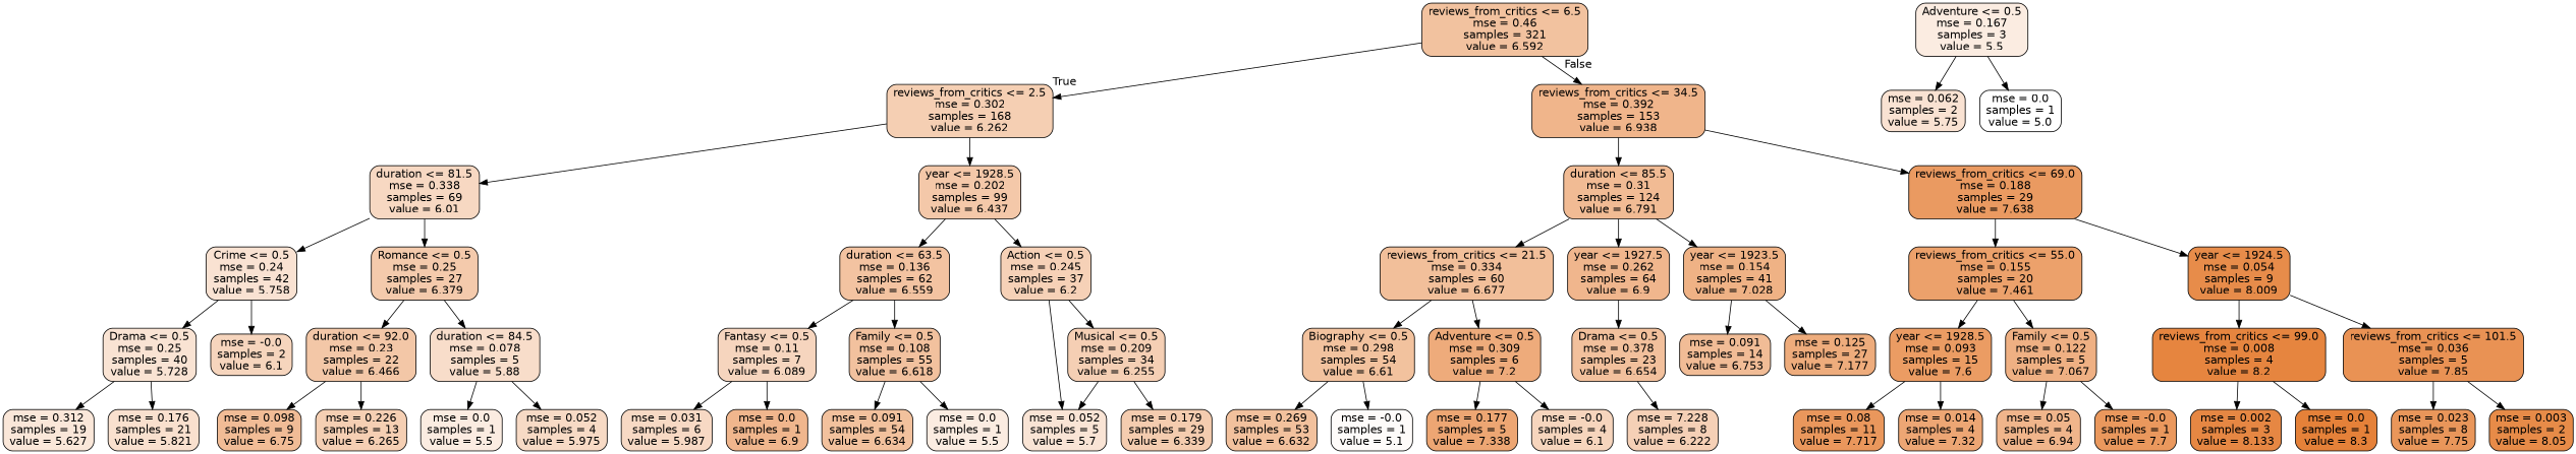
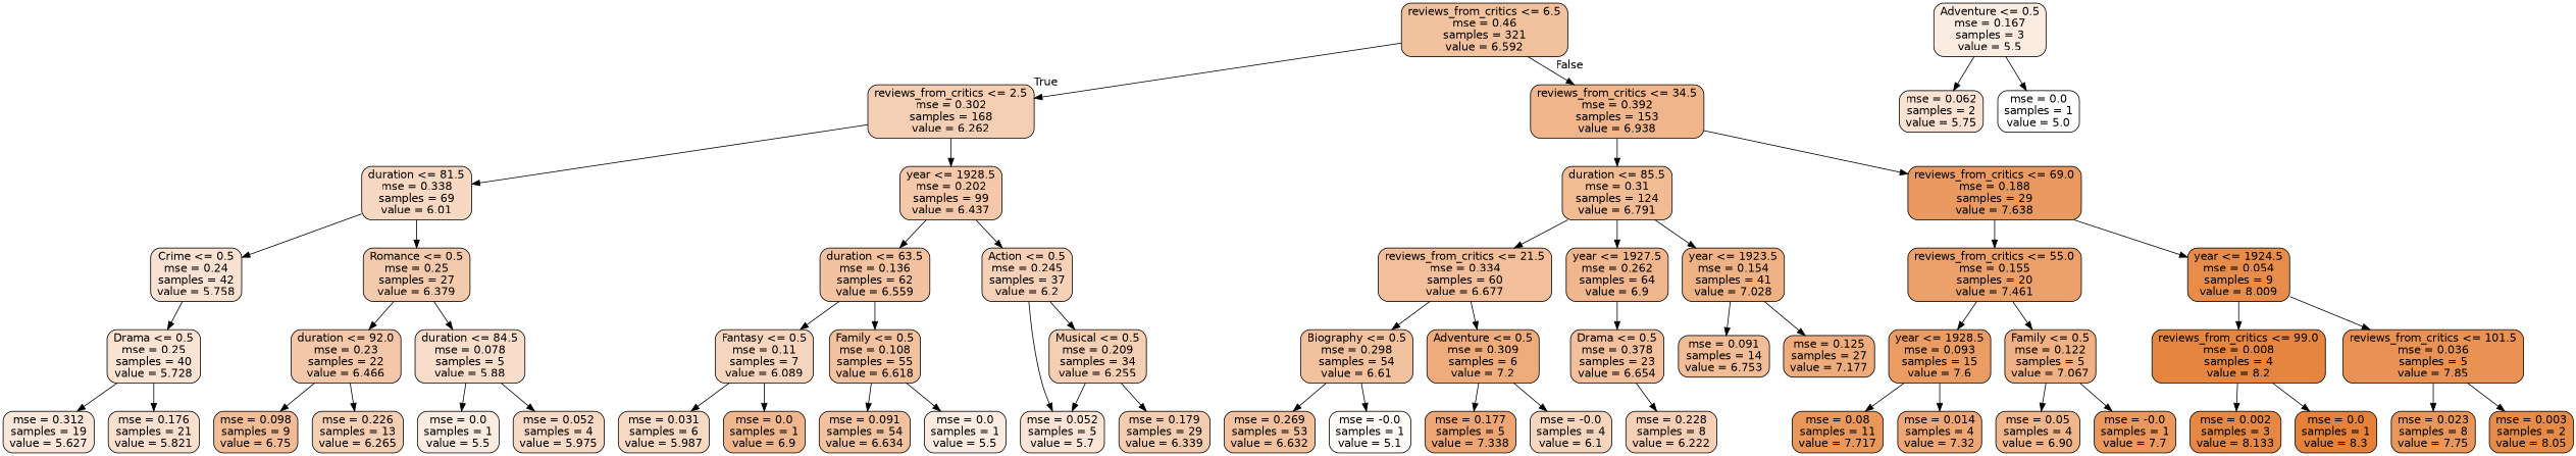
  digraph {
    node [color=black fillcolor="#fbece1" fontname=helvetica shape=box style="filled, rounded"]
    edge [fontname=helvetica]
    n1 [fillcolor="#f2c29f" label="reviews_from_critics <= 6.5\nmse = 0.46\nsamples = 321\nvalue = 6.592"]
    n2 [fillcolor="#f5cfb3" label="reviews_from_critics <= 2.5\nmse = 0.302\nsamples = 168\nvalue = 6.262"]
    n3 [fillcolor="#f0b58b" label="reviews_from_critics <= 34.5\nmse = 0.392\nsamples = 153\nvalue = 6.938"]
    n4 [fillcolor="#f7d8c2" label="duration <= 81.5\nmse = 0.338\nsamples = 69\nvalue = 6.01"]
    n5 [fillcolor="#f4c8a9" label="year <= 1928.5\nmse = 0.202\nsamples = 99\nvalue = 6.437"]
    n6 [fillcolor="#f1bb94" label="duration <= 85.5\nmse = 0.31\nsamples = 124\nvalue = 6.791"]
    n7 [fillcolor="#ea9a61" label="reviews_from_critics <= 69.0\nmse = 0.188\nsamples = 29\nvalue = 7.638"]
    n8 [fillcolor="#f9e2d2" label="Crime <= 0.5\nmse = 0.24\nsamples = 42\nvalue = 5.758"]
    n9 [fillcolor="#f4caac" label="Romance <= 0.5\nmse = 0.25\nsamples = 27\nvalue = 6.379"]
    n10 [fillcolor="#f3c3a1" label="duration <= 63.5\nmse = 0.136\nsamples = 62\nvalue = 6.559"]
    n11 [fillcolor="#f6d1b7" label="Action <= 0.5\nmse = 0.245\nsamples = 37\nvalue = 6.2"]
    n12 [fillcolor="#f9e3d3" label="Drama <= 0.5\nmse = 0.25\nsamples = 40\nvalue = 5.728"]
-   n13 [fillcolor="#f6d5bd" label="mse = -0.0\nsamples = 2\nvalue = 6.1"]
    n14 [fillcolor="#f3c7a7" label="duration <= 92.0\nmse = 0.23\nsamples = 22\nvalue = 6.466"]
    n15 [fillcolor="#f8ddca" label="duration <= 84.5\nmse = 0.078\nsamples = 5\nvalue = 5.88"]
    n16 [fillcolor="#fae7d9" label="mse = 0.312\nsamples = 19\nvalue = 5.627"]
    n17 [fillcolor="#f9e0ce" label="mse = 0.176\nsamples = 21\nvalue = 5.821"]
    n18 [fillcolor="#f1bc96" label="mse = 0.098\nsamples = 9\nvalue = 6.75"]
    n19 [fillcolor="#f5cfb3" label="mse = 0.226\nsamples = 13\nvalue = 6.265"]
    n20 [label="mse = 0.0\nsamples = 1\nvalue = 5.5"]
    n21 [fillcolor="#f7dac5" label="mse = 0.052\nsamples = 4\nvalue = 5.975"]
    n22 [fillcolor="#f6d5be" label="Fantasy <= 0.5\nmse = 0.11\nsamples = 7\nvalue = 6.089"]
    n23 [fillcolor="#f2c19e" label="Family <= 0.5\nmse = 0.108\nsamples = 55\nvalue = 6.618"]
    n24 [fillcolor="#f5cfb4" label="Musical <= 0.5\nmse = 0.209\nsamples = 34\nvalue = 6.255"]
    n25 [fillcolor="#f9e4d5" label="mse = 0.052\nsamples = 5\nvalue = 5.7"]
    n26 [fillcolor="#f7d9c4" label="mse = 0.031\nsamples = 6\nvalue = 5.987"]
    n27 [fillcolor="#f0b68d" label="mse = 0.0\nsamples = 1\nvalue = 6.9"]
    n28 [fillcolor="#f2c19d" label="mse = 0.091\nsamples = 54\nvalue = 6.634"]
    n29 [label="mse = 0.0\nsamples = 1\nvalue = 5.5"]
    n30 [fillcolor="#f4ccaf" label="mse = 0.179\nsamples = 29\nvalue = 6.339"]
    n31 [label="Adventure <= 0.5\nmse = 0.167\nsamples = 3\nvalue = 5.5"]
    n32 [fillcolor="#f9e2d2" label="mse = 0.062\nsamples = 2\nvalue = 5.75"]
    n33 [fillcolor="#ffffff" label="mse = 0.0\nsamples = 1\nvalue = 5.0"]
    n34 [fillcolor="#f2bf9a" label="reviews_from_critics <= 21.5\nmse = 0.334\nsamples = 60\nvalue = 6.677"]
    n35 [fillcolor="#f0b68d" label="year <= 1927.5\nmse = 0.262\nsamples = 64\nvalue = 6.9"]
    n36 [fillcolor="#efb285" label="year <= 1923.5\nmse = 0.154\nsamples = 41\nvalue = 7.028"]
    n37 [fillcolor="#eca16b" label="reviews_from_critics <= 55.0\nmse = 0.155\nsamples = 20\nvalue = 7.461"]
    n38 [fillcolor="#e78c4a" label="year <= 1924.5\nmse = 0.054\nsamples = 9\nvalue = 8.009"]
    n39 [fillcolor="#f2c29e" label="Biography <= 0.5\nmse = 0.298\nsamples = 54\nvalue = 6.61"]
    n40 [fillcolor="#eeab7b" label="Adventure <= 0.5\nmse = 0.309\nsamples = 6\nvalue = 7.2"]
    n41 [fillcolor="#f2c09c" label="Drama <= 0.5\nmse = 0.378\nsamples = 23\nvalue = 6.654"]
    n42 [fillcolor="#f2c19d" label="mse = 0.269\nsamples = 53\nvalue = 6.632"]
    n43 [fillcolor="#fefbf9" label="mse = -0.0\nsamples = 1\nvalue = 5.1"]
    n44 [fillcolor="#eda673" label="mse = 0.177\nsamples = 5\nvalue = 7.338"]
    n45 [fillcolor="#f6d5bd" label="mse = -0.0\nsamples = 4\nvalue = 6.1"]
    n46 [fillcolor="#f1bc96" label="mse = 0.091\nsamples = 14\nvalue = 6.753"]
    n47 [fillcolor="#eeac7c" label="mse = 0.125\nsamples = 27\nvalue = 7.177"]
-   n48 [fillcolor="#f5d0b6" label="mse = 7.228\nsamples = 8\nvalue = 6.222"]
+   n48 [fillcolor="#f5d0b6" label="mse = 0.228\nsamples = 8\nvalue = 6.222"]
    n49 [fillcolor="#eb9c63" label="year <= 1928.5\nmse = 0.093\nsamples = 15\nvalue = 7.6"]
    n50 [fillcolor="#efb083" label="Family <= 0.5\nmse = 0.122\nsamples = 5\nvalue = 7.067"]
    n51 [fillcolor="#e6853f" label="reviews_from_critics <= 99.0\nmse = 0.008\nsamples = 4\nvalue = 8.2"]
    n52 [fillcolor="#e99254" label="reviews_from_critics <= 101.5\nmse = 0.036\nsamples = 5\nvalue = 7.85"]
    n53 [fillcolor="#ea975c" label="mse = 0.08\nsamples = 11\nvalue = 7.717"]
    n54 [fillcolor="#eda674" label="mse = 0.014\nsamples = 4\nvalue = 7.32"]
-   n55 [fillcolor="#f0b58b" label="mse = 0.05\nsamples = 4\nvalue = 6.94"]
+   n55 [fillcolor="#f0b58b" label="mse = 0.05\nsamples = 4\nvalue = 6.90"]
    n56 [fillcolor="#ea985d" label="mse = -0.0\nsamples = 1\nvalue = 7.7"]
    n57 [fillcolor="#e68743" label="mse = 0.002\nsamples = 3\nvalue = 8.133"]
    n58 [fillcolor="#e58139" label="mse = 0.0\nsamples = 1\nvalue = 8.3"]
    n59 [fillcolor="#e9965a" label="mse = 0.023\nsamples = 8\nvalue = 7.75"]
    n60 [fillcolor="#e78b48" label="mse = 0.003\nsamples = 2\nvalue = 8.05"]
    n1 -> n2 [headlabel=True labelangle=45 labeldistance=2.5]
    n1 -> n3 [headlabel=False labelangle=-45 labeldistance=2.5]
    n2 -> n4
    n2 -> n5
    n3 -> n6
    n3 -> n7
    n4 -> n8
    n4 -> n9
    n5 -> n10
    n5 -> n11
    n6 -> n34
    n6 -> n35
    n6 -> n36
    n7 -> n37
    n7 -> n38
    n8 -> n12
-   n8 -> n13
    n9 -> n14
    n9 -> n15
    n10 -> n22
    n10 -> n23
    n11 -> n24
    n11 -> n25
    n12 -> n16
    n12 -> n17
    n14 -> n18
    n14 -> n19
    n15 -> n20
    n15 -> n21
    n22 -> n26
    n22 -> n27
    n23 -> n28
    n23 -> n29
    n24 -> n25
    n24 -> n30
    n31 -> n32
    n31 -> n33
    n34 -> n39
    n34 -> n40
    n35 -> n41
    n36 -> n46
    n36 -> n47
    n37 -> n49
    n37 -> n50
    n38 -> n51
    n38 -> n52
    n39 -> n42
    n39 -> n43
    n40 -> n44
    n40 -> n45
    n41 -> n48
    n49 -> n53
    n49 -> n54
    n50 -> n55
    n50 -> n56
    n51 -> n57
    n51 -> n58
    n52 -> n59
    n52 -> n60
  }
